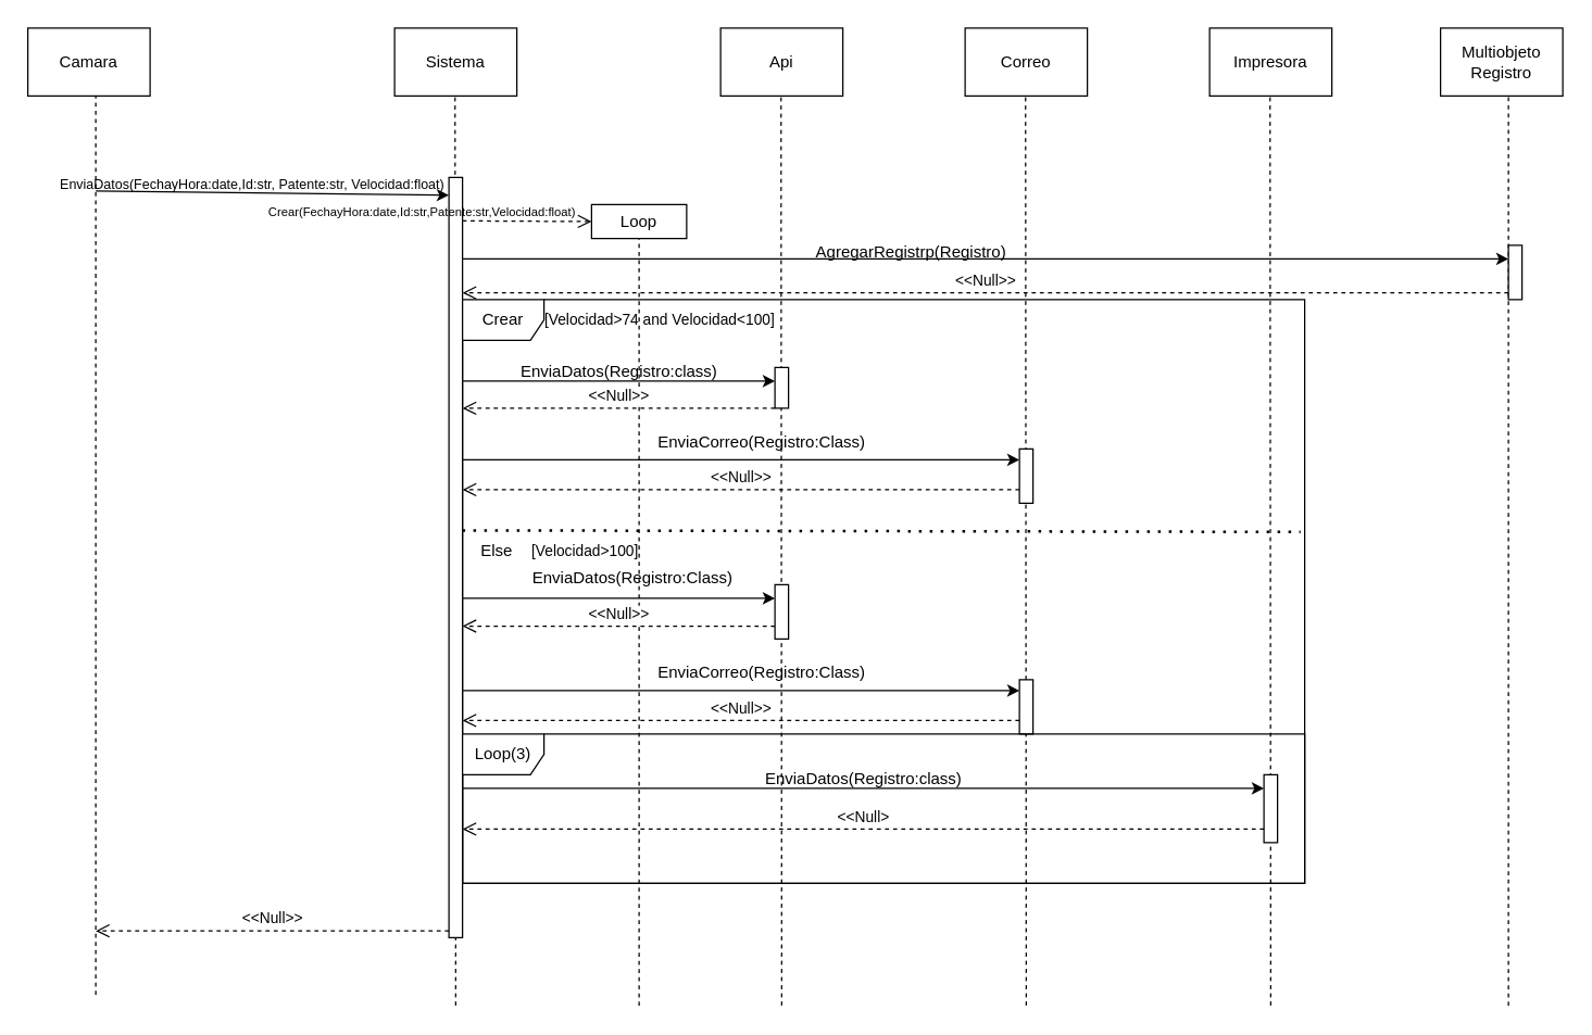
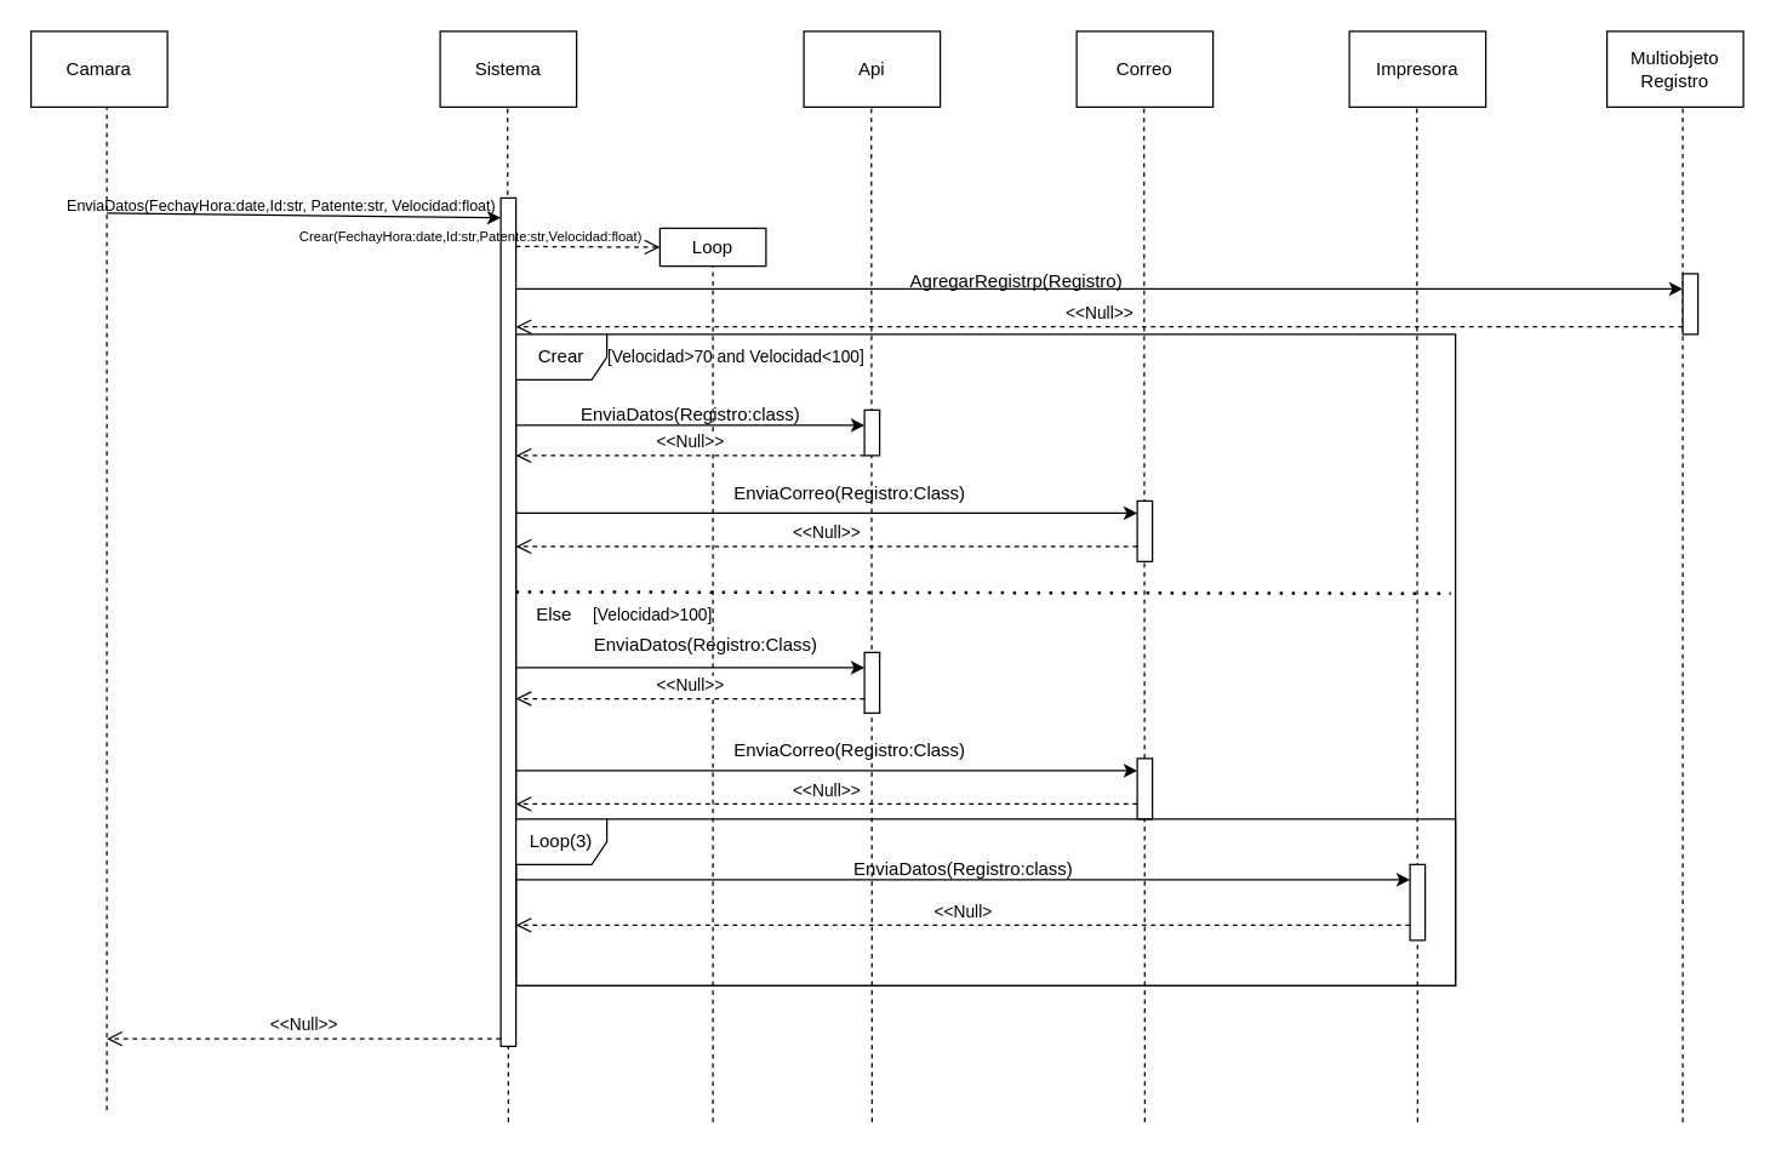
  <mxCell id="0" />
  <mxCell id="1" parent="0" />
  <mxCell id="2" value="Camara" style="rounded=0;whiteSpace=wrap;html=1;" vertex="1" parent="1"><mxGeometry x="20" y="20" width="90" height="50" as="geometry" /></mxCell>
  <mxCell id="3" value="Sistema" style="rounded=0;whiteSpace=wrap;html=1;" vertex="1" parent="1"><mxGeometry x="290" y="20" width="90" height="50" as="geometry" /></mxCell>
  <mxCell id="4" value="" style="endArrow=none;dashed=1;html=1;rounded=0;" edge="1" parent="1"><mxGeometry width="50" height="50" relative="1" as="geometry"><mxPoint x="70" y="732" as="sourcePoint" /><mxPoint x="70" y="70" as="targetPoint" /></mxGeometry></mxCell>
  <mxCell id="5" value="" style="endArrow=none;dashed=1;html=1;rounded=0;" edge="1" parent="1"><mxGeometry width="50" height="50" relative="1" as="geometry"><mxPoint x="335" y="740" as="sourcePoint" /><mxPoint x="334.5" y="70" as="targetPoint" /></mxGeometry></mxCell>
  <mxCell id="6" value="" style="endArrow=classic;html=1;rounded=0;" edge="1" parent="1"><mxGeometry width="50" height="50" relative="1" as="geometry"><mxPoint x="330" y="139.655" as="sourcePoint" /><mxPoint x="340" y="140" as="targetPoint" /></mxGeometry></mxCell>
  <mxCell id="7" value="Loop" style="rounded=0;whiteSpace=wrap;html=1;" vertex="1" parent="1"><mxGeometry x="435" y="150" width="70" height="25" as="geometry" /></mxCell>
  <mxCell id="8" value="" style="html=1;points=[[0,0,0,0,5],[0,1,0,0,-5],[1,0,0,0,5],[1,1,0,0,-5]];perimeter=orthogonalPerimeter;outlineConnect=0;targetShapes=umlLifeline;portConstraint=eastwest;newEdgeStyle={&quot;curved&quot;:0,&quot;rounded&quot;:0};" vertex="1" parent="1"><mxGeometry x="330" y="130" width="10" height="560" as="geometry" /></mxCell>
  <mxCell id="9" value="" style="endArrow=classic;html=1;rounded=0;" edge="1" parent="1"><mxGeometry width="50" height="50" relative="1" as="geometry"><mxPoint x="70" y="140" as="sourcePoint" /><mxPoint x="330" y="143.133" as="targetPoint" /></mxGeometry></mxCell>
  <mxCell id="10" value="&lt;font style=&quot;font-size: 10px;&quot;&gt;EnviaDatos(FechayHora:date,Id:str, Patente:str, Velocidad:float)&lt;/font&gt;" style="text;html=1;align=center;verticalAlign=middle;resizable=0;points=[];autosize=1;strokeColor=none;fillColor=none;" vertex="1" parent="1"><mxGeometry x="30" y="120" width="310" height="30" as="geometry" /></mxCell>
  <mxCell id="11" value="&lt;font style=&quot;font-size: 9px;&quot;&gt;Crear(FechayHora:date,Id:str,Patente:str,Velocidad:float)&lt;/font&gt;" style="text;html=1;align=center;verticalAlign=middle;resizable=0;points=[];autosize=1;strokeColor=none;fillColor=none;" vertex="1" parent="1"><mxGeometry x="185" y="140" width="250" height="30" as="geometry" /></mxCell>
  <mxCell id="12" value="" style="html=1;verticalAlign=bottom;endArrow=open;dashed=1;endSize=8;curved=0;rounded=0;entryX=0;entryY=0.5;entryDx=0;entryDy=0;" edge="1" parent="1" target="7"><mxGeometry relative="1" as="geometry"><mxPoint x="340" y="162" as="sourcePoint" /><mxPoint x="410" y="162" as="targetPoint" /></mxGeometry></mxCell>
  <mxCell id="13" value="" style="endArrow=none;dashed=1;html=1;rounded=0;" edge="1" parent="1"><mxGeometry width="50" height="50" relative="1" as="geometry"><mxPoint x="470" y="740" as="sourcePoint" /><mxPoint x="470" y="175" as="targetPoint" /></mxGeometry></mxCell>
  <mxCell id="14" value="Api&lt;span style=&quot;color: rgba(0, 0, 0, 0); font-family: monospace; font-size: 0px; text-align: start; text-wrap-mode: nowrap;&quot;&gt;%3CmxGraphModel%3E%3Croot%3E%3CmxCell%20id%3D%220%22%2F%3E%3CmxCell%20id%3D%221%22%20parent%3D%220%22%2F%3E%3CmxCell%20id%3D%222%22%20value%3D%22Sistema%22%20style%3D%22rounded%3D0%3BwhiteSpace%3Dwrap%3Bhtml%3D1%3B%22%20vertex%3D%221%22%20parent%3D%221%22%3E%3CmxGeometry%20x%3D%22280%22%20y%3D%22190%22%20width%3D%2290%22%20height%3D%2250%22%20as%3D%22geometry%22%2F%3E%3C%2FmxCell%3E%3C%2Froot%3E%3C%2FmxGraphModel%3E&lt;/span&gt;" style="rounded=0;whiteSpace=wrap;html=1;" vertex="1" parent="1"><mxGeometry x="530" y="20" width="90" height="50" as="geometry" /></mxCell>
  <mxCell id="15" value="Correo" style="rounded=0;whiteSpace=wrap;html=1;" vertex="1" parent="1"><mxGeometry x="710" y="20" width="90" height="50" as="geometry" /></mxCell>
  <mxCell id="16" value="Impresora" style="rounded=0;whiteSpace=wrap;html=1;" vertex="1" parent="1"><mxGeometry x="890" y="20" width="90" height="50" as="geometry" /></mxCell>
  <mxCell id="17" value="" style="endArrow=none;dashed=1;html=1;rounded=0;" edge="1" parent="1"><mxGeometry width="50" height="50" relative="1" as="geometry"><mxPoint x="575" y="740" as="sourcePoint" /><mxPoint x="574.5" y="70" as="targetPoint" /></mxGeometry></mxCell>
  <mxCell id="18" value="" style="endArrow=none;dashed=1;html=1;rounded=0;" edge="1" parent="1"><mxGeometry width="50" height="50" relative="1" as="geometry"><mxPoint x="755" y="740" as="sourcePoint" /><mxPoint x="754.5" y="70" as="targetPoint" /></mxGeometry></mxCell>
  <mxCell id="19" value="" style="endArrow=none;dashed=1;html=1;rounded=0;" edge="1" parent="1"><mxGeometry width="50" height="50" relative="1" as="geometry"><mxPoint x="935" y="740" as="sourcePoint" /><mxPoint x="934.5" y="70" as="targetPoint" /></mxGeometry></mxCell>
  <mxCell id="20" value="Crear" style="shape=umlFrame;whiteSpace=wrap;html=1;pointerEvents=0;" vertex="1" parent="1"><mxGeometry x="340" y="220" width="620" height="430" as="geometry" /></mxCell>
  <mxCell id="21" value="Multiobjeto&lt;div&gt;Registro&lt;/div&gt;" style="rounded=0;whiteSpace=wrap;html=1;" vertex="1" parent="1"><mxGeometry x="1060" y="20" width="90" height="50" as="geometry" /></mxCell>
  <mxCell id="22" value="" style="endArrow=none;dashed=1;html=1;rounded=0;" edge="1" parent="1"><mxGeometry width="50" height="50" relative="1" as="geometry"><mxPoint x="1110" y="740" as="sourcePoint" /><mxPoint x="1110" y="70" as="targetPoint" /></mxGeometry></mxCell>
  <mxCell id="23" value="" style="endArrow=classic;html=1;rounded=0;" edge="1" parent="1" target="26"><mxGeometry width="50" height="50" relative="1" as="geometry"><mxPoint x="340" y="190" as="sourcePoint" /><mxPoint x="1160" y="190" as="targetPoint" /></mxGeometry></mxCell>
  <mxCell id="24" value="AgregarRegistrp(Registro)" style="text;html=1;align=center;verticalAlign=middle;resizable=0;points=[];autosize=1;strokeColor=none;fillColor=none;" vertex="1" parent="1"><mxGeometry x="590" y="170" width="160" height="30" as="geometry" /></mxCell>
  <mxCell id="25" value="&amp;lt;&amp;lt;Null&amp;gt;&amp;gt;" style="html=1;verticalAlign=bottom;endArrow=open;dashed=1;endSize=8;curved=0;rounded=0;exitX=0;exitY=1;exitDx=0;exitDy=-5;exitPerimeter=0;" edge="1" parent="1" source="26" target="8"><mxGeometry relative="1" as="geometry"><mxPoint x="1160" y="210" as="sourcePoint" /><mxPoint x="1080" y="210" as="targetPoint" /></mxGeometry></mxCell>
  <mxCell id="26" value="" style="html=1;points=[[0,0,0,0,5],[0,1,0,0,-5],[1,0,0,0,5],[1,1,0,0,-5]];perimeter=orthogonalPerimeter;outlineConnect=0;targetShapes=umlLifeline;portConstraint=eastwest;newEdgeStyle={&quot;curved&quot;:0,&quot;rounded&quot;:0};" vertex="1" parent="1"><mxGeometry x="1110" y="180" width="10" height="40" as="geometry" /></mxCell>
- <mxCell id="27" value="&lt;font style=&quot;font-size: 11px;&quot;&gt;[Velocidad&amp;gt;74 and Velocidad&amp;lt;100]&lt;/font&gt;" style="text;html=1;align=center;verticalAlign=middle;resizable=0;points=[];autosize=1;strokeColor=none;fillColor=none;" vertex="1" parent="1"><mxGeometry x="390" y="220" width="190" height="30" as="geometry" /></mxCell>
+ <mxCell id="27" value="&lt;font style=&quot;font-size: 11px;&quot;&gt;[Velocidad&amp;gt;70 and Velocidad&amp;lt;100]&lt;/font&gt;" style="text;html=1;align=center;verticalAlign=middle;resizable=0;points=[];autosize=1;strokeColor=none;fillColor=none;" vertex="1" parent="1"><mxGeometry x="390" y="220" width="190" height="30" as="geometry" /></mxCell>
  <mxCell id="28" value="" style="endArrow=classic;html=1;rounded=0;" edge="1" parent="1" target="34"><mxGeometry width="50" height="50" relative="1" as="geometry"><mxPoint x="340" y="280" as="sourcePoint" /><mxPoint x="580" y="280" as="targetPoint" /></mxGeometry></mxCell>
  <mxCell id="29" value="EnviaDatos(Registro:class)" style="text;html=1;align=center;verticalAlign=middle;resizable=0;points=[];autosize=1;strokeColor=none;fillColor=none;" vertex="1" parent="1"><mxGeometry x="370" y="258" width="170" height="30" as="geometry" /></mxCell>
  <mxCell id="30" value="&amp;lt;&amp;lt;Null&amp;gt;&amp;gt;" style="html=1;verticalAlign=bottom;endArrow=open;dashed=1;endSize=8;curved=0;rounded=0;" edge="1" parent="1" target="8"><mxGeometry relative="1" as="geometry"><mxPoint x="570" y="300" as="sourcePoint" /><mxPoint x="490" y="300" as="targetPoint" /></mxGeometry></mxCell>
  <mxCell id="31" value="" style="endArrow=classic;html=1;rounded=0;" edge="1" parent="1" target="35"><mxGeometry width="50" height="50" relative="1" as="geometry"><mxPoint x="340" y="338" as="sourcePoint" /><mxPoint x="740" y="338" as="targetPoint" /></mxGeometry></mxCell>
  <mxCell id="32" value="EnviaCorreo(Registro:Class)" style="text;html=1;align=center;verticalAlign=middle;resizable=0;points=[];autosize=1;strokeColor=none;fillColor=none;" vertex="1" parent="1"><mxGeometry x="470" y="310" width="180" height="30" as="geometry" /></mxCell>
  <mxCell id="33" value="&amp;lt;&amp;lt;Null&amp;gt;&amp;gt;" style="html=1;verticalAlign=bottom;endArrow=open;dashed=1;endSize=8;curved=0;rounded=0;" edge="1" parent="1" target="8"><mxGeometry relative="1" as="geometry"><mxPoint x="750" y="360" as="sourcePoint" /><mxPoint x="670" y="360" as="targetPoint" /></mxGeometry></mxCell>
  <mxCell id="34" value="" style="html=1;points=[[0,0,0,0,5],[0,1,0,0,-5],[1,0,0,0,5],[1,1,0,0,-5]];perimeter=orthogonalPerimeter;outlineConnect=0;targetShapes=umlLifeline;portConstraint=eastwest;newEdgeStyle={&quot;curved&quot;:0,&quot;rounded&quot;:0};" vertex="1" parent="1"><mxGeometry x="570" y="270" width="10" height="30" as="geometry" /></mxCell>
  <mxCell id="35" value="" style="html=1;points=[[0,0,0,0,5],[0,1,0,0,-5],[1,0,0,0,5],[1,1,0,0,-5]];perimeter=orthogonalPerimeter;outlineConnect=0;targetShapes=umlLifeline;portConstraint=eastwest;newEdgeStyle={&quot;curved&quot;:0,&quot;rounded&quot;:0};" vertex="1" parent="1"><mxGeometry x="750" y="330" width="10" height="40" as="geometry" /></mxCell>
  <mxCell id="36" value="" style="endArrow=none;dashed=1;html=1;dashPattern=1 3;strokeWidth=2;rounded=0;entryX=0.995;entryY=0.398;entryDx=0;entryDy=0;entryPerimeter=0;" edge="1" parent="1" target="20"><mxGeometry width="50" height="50" relative="1" as="geometry"><mxPoint x="340" y="390" as="sourcePoint" /><mxPoint x="390" y="340" as="targetPoint" /></mxGeometry></mxCell>
  <mxCell id="37" value="Else" style="text;html=1;align=center;verticalAlign=middle;resizable=0;points=[];autosize=1;strokeColor=none;fillColor=none;" vertex="1" parent="1"><mxGeometry x="340" y="390" width="50" height="30" as="geometry" /></mxCell>
  <mxCell id="38" value="&lt;font style=&quot;font-size: 11px;&quot;&gt;[Velocidad&amp;gt;100]&lt;/font&gt;" style="text;html=1;align=center;verticalAlign=middle;resizable=0;points=[];autosize=1;strokeColor=none;fillColor=none;" vertex="1" parent="1"><mxGeometry x="380" y="390" width="100" height="30" as="geometry" /></mxCell>
  <mxCell id="39" value="EnviaDatos(Registro:Class)" style="text;html=1;align=center;verticalAlign=middle;resizable=0;points=[];autosize=1;strokeColor=none;fillColor=none;" vertex="1" parent="1"><mxGeometry x="380" y="410" width="170" height="30" as="geometry" /></mxCell>
  <mxCell id="40" value="" style="endArrow=classic;html=1;rounded=0;" edge="1" parent="1"><mxGeometry width="50" height="50" relative="1" as="geometry"><mxPoint x="340" y="440" as="sourcePoint" /><mxPoint x="570" y="440" as="targetPoint" /></mxGeometry></mxCell>
  <mxCell id="41" value="&amp;lt;&amp;lt;Null&amp;gt;&amp;gt;" style="html=1;verticalAlign=bottom;endArrow=open;dashed=1;endSize=8;curved=0;rounded=0;" edge="1" parent="1" source="42"><mxGeometry relative="1" as="geometry"><mxPoint x="750" y="460" as="sourcePoint" /><mxPoint x="340" y="460.5" as="targetPoint" /><Array as="points"><mxPoint x="420" y="460.5" /></Array></mxGeometry></mxCell>
  <mxCell id="42" value="" style="html=1;points=[[0,0,0,0,5],[0,1,0,0,-5],[1,0,0,0,5],[1,1,0,0,-5]];perimeter=orthogonalPerimeter;outlineConnect=0;targetShapes=umlLifeline;portConstraint=eastwest;newEdgeStyle={&quot;curved&quot;:0,&quot;rounded&quot;:0};" vertex="1" parent="1"><mxGeometry x="570" y="430" width="10" height="40" as="geometry" /></mxCell>
  <mxCell id="43" value="" style="endArrow=classic;html=1;rounded=0;" edge="1" parent="1" target="46"><mxGeometry width="50" height="50" relative="1" as="geometry"><mxPoint x="340" y="508" as="sourcePoint" /><mxPoint x="740" y="508" as="targetPoint" /></mxGeometry></mxCell>
  <mxCell id="44" value="EnviaCorreo(Registro:Class)" style="text;html=1;align=center;verticalAlign=middle;resizable=0;points=[];autosize=1;strokeColor=none;fillColor=none;" vertex="1" parent="1"><mxGeometry x="470" y="480" width="180" height="30" as="geometry" /></mxCell>
  <mxCell id="45" value="&amp;lt;&amp;lt;Null&amp;gt;&amp;gt;" style="html=1;verticalAlign=bottom;endArrow=open;dashed=1;endSize=8;curved=0;rounded=0;" edge="1" parent="1"><mxGeometry relative="1" as="geometry"><mxPoint x="750" y="530" as="sourcePoint" /><mxPoint x="340" y="530" as="targetPoint" /></mxGeometry></mxCell>
  <mxCell id="46" value="" style="html=1;points=[[0,0,0,0,5],[0,1,0,0,-5],[1,0,0,0,5],[1,1,0,0,-5]];perimeter=orthogonalPerimeter;outlineConnect=0;targetShapes=umlLifeline;portConstraint=eastwest;newEdgeStyle={&quot;curved&quot;:0,&quot;rounded&quot;:0};" vertex="1" parent="1"><mxGeometry x="750" y="500" width="10" height="40" as="geometry" /></mxCell>
  <mxCell id="47" value="Loop(3)" style="shape=umlFrame;whiteSpace=wrap;html=1;pointerEvents=0;" vertex="1" parent="1"><mxGeometry x="340" y="540" width="620" height="110" as="geometry" /></mxCell>
  <mxCell id="48" value="" style="endArrow=classic;html=1;rounded=0;" edge="1" parent="1" target="49"><mxGeometry width="50" height="50" relative="1" as="geometry"><mxPoint x="340" y="580" as="sourcePoint" /><mxPoint x="930" y="580" as="targetPoint" /></mxGeometry></mxCell>
  <mxCell id="49" value="" style="html=1;points=[[0,0,0,0,5],[0,1,0,0,-5],[1,0,0,0,5],[1,1,0,0,-5]];perimeter=orthogonalPerimeter;outlineConnect=0;targetShapes=umlLifeline;portConstraint=eastwest;newEdgeStyle={&quot;curved&quot;:0,&quot;rounded&quot;:0};" vertex="1" parent="1"><mxGeometry x="930" y="570" width="10" height="50" as="geometry" /></mxCell>
  <mxCell id="50" value="EnviaDatos(Registro:class)" style="text;html=1;align=center;verticalAlign=middle;resizable=0;points=[];autosize=1;strokeColor=none;fillColor=none;" vertex="1" parent="1"><mxGeometry x="550" y="558" width="170" height="30" as="geometry" /></mxCell>
  <mxCell id="51" value="&amp;lt;&amp;lt;Null&amp;gt;" style="html=1;verticalAlign=bottom;endArrow=open;dashed=1;endSize=8;curved=0;rounded=0;" edge="1" parent="1" target="8"><mxGeometry relative="1" as="geometry"><mxPoint x="930" y="610" as="sourcePoint" /><mxPoint x="850" y="610" as="targetPoint" /></mxGeometry></mxCell>
  <mxCell id="52" value="&amp;lt;&amp;lt;Null&amp;gt;&amp;gt;" style="html=1;verticalAlign=bottom;endArrow=open;dashed=1;endSize=8;curved=0;rounded=0;exitX=0;exitY=1;exitDx=0;exitDy=-5;exitPerimeter=0;" edge="1" parent="1" source="8"><mxGeometry relative="1" as="geometry"><mxPoint x="310" y="680" as="sourcePoint" /><mxPoint x="70" y="685" as="targetPoint" /></mxGeometry></mxCell>
